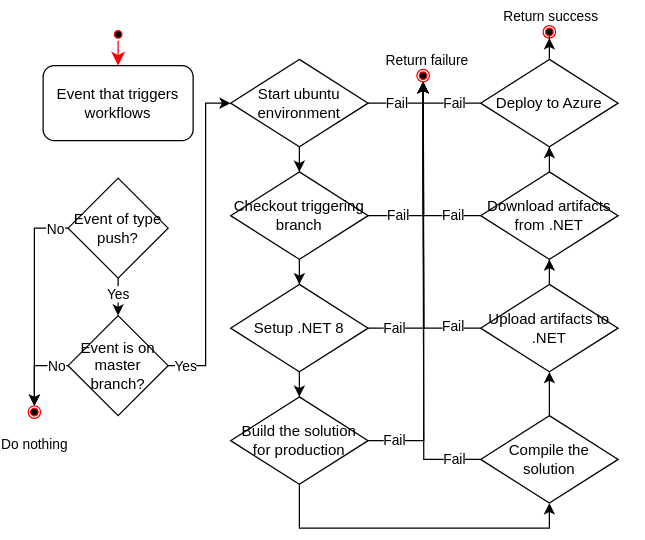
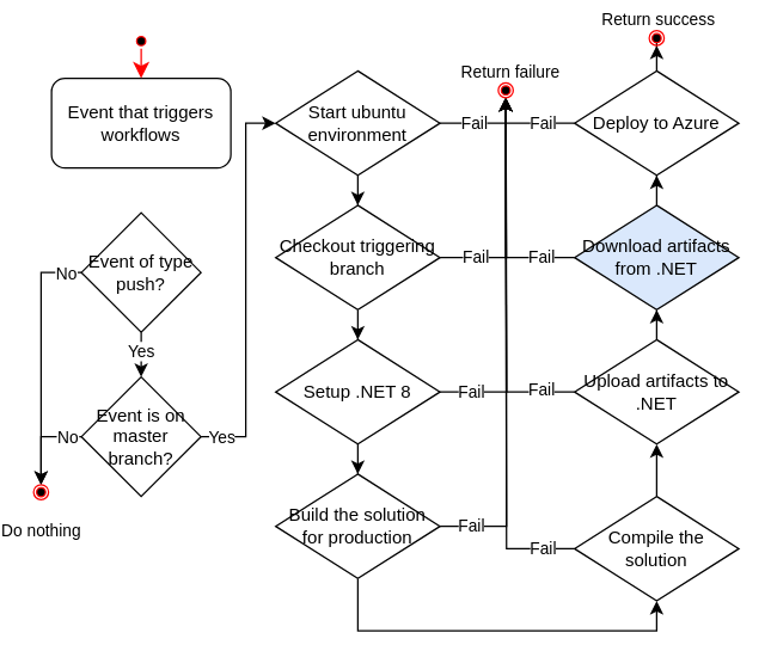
  <mxCell id="0" />
  <mxCell id="1" parent="0" />
  <mxCell id="2" value="&lt;font&gt;Event that triggers workflows&lt;/font&gt;" style="rounded=1;whiteSpace=wrap;html=1;" vertex="1" parent="1"><mxGeometry x="32" y="52" width="120" height="60" as="geometry" /></mxCell>
  <mxCell id="3" style="edgeStyle=orthogonalEdgeStyle;rounded=0;orthogonalLoop=1;jettySize=auto;html=1;entryX=0.5;entryY=0;entryDx=0;entryDy=0;" edge="1" parent="1" source="7" target="52"><mxGeometry relative="1" as="geometry" /></mxCell>
  <mxCell id="4" value="Yes" style="edgeLabel;html=1;align=center;verticalAlign=middle;resizable=0;points=[];" vertex="1" connectable="0" parent="3"><mxGeometry x="0.525" y="1" relative="1" as="geometry"><mxPoint x="-2" y="-6" as="offset" /></mxGeometry></mxCell>
  <mxCell id="5" style="edgeStyle=orthogonalEdgeStyle;rounded=0;orthogonalLoop=1;jettySize=auto;html=1;exitX=0;exitY=0.5;exitDx=0;exitDy=0;entryX=0.5;entryY=0;entryDx=0;entryDy=0;" edge="1" parent="1" source="7" target="42"><mxGeometry relative="1" as="geometry" /></mxCell>
  <mxCell id="6" value="No" style="edgeLabel;html=1;align=center;verticalAlign=middle;resizable=0;points=[];" vertex="1" connectable="0" parent="5"><mxGeometry x="-0.803" relative="1" as="geometry"><mxPoint x="6" as="offset" /></mxGeometry></mxCell>
  <mxCell id="7" value="Event of type push?" style="rhombus;whiteSpace=wrap;html=1;" vertex="1" parent="1"><mxGeometry x="52" y="142" width="80" height="80" as="geometry" /></mxCell>
  <mxCell id="8" style="edgeStyle=orthogonalEdgeStyle;rounded=0;orthogonalLoop=1;jettySize=auto;html=1;" edge="1" parent="1" source="11" target="15"><mxGeometry relative="1" as="geometry" /></mxCell>
  <mxCell id="9" style="edgeStyle=orthogonalEdgeStyle;rounded=0;orthogonalLoop=1;jettySize=auto;html=1;entryX=0.5;entryY=1;entryDx=0;entryDy=0;" edge="1" parent="1" source="11"><mxGeometry relative="1" as="geometry"><mxPoint x="336" y="65" as="targetPoint" /><Array as="points"><mxPoint x="336" y="82" /></Array></mxGeometry></mxCell>
  <mxCell id="10" value="Fail" style="edgeLabel;html=1;align=center;verticalAlign=middle;resizable=0;points=[];" vertex="1" connectable="0" parent="9"><mxGeometry x="-0.318" y="-2" relative="1" as="geometry"><mxPoint x="1" y="-3" as="offset" /></mxGeometry></mxCell>
  <mxCell id="11" value="Start ubuntu environment" style="rhombus;whiteSpace=wrap;html=1;" vertex="1" parent="1"><mxGeometry x="182" y="47" width="110" height="70" as="geometry" /></mxCell>
  <mxCell id="12" style="edgeStyle=orthogonalEdgeStyle;rounded=0;orthogonalLoop=1;jettySize=auto;html=1;" edge="1" parent="1" source="15" target="18"><mxGeometry relative="1" as="geometry" /></mxCell>
  <mxCell id="13" style="edgeStyle=orthogonalEdgeStyle;rounded=0;orthogonalLoop=1;jettySize=auto;html=1;entryX=0.5;entryY=1;entryDx=0;entryDy=0;" edge="1" parent="1" source="15"><mxGeometry relative="1" as="geometry"><mxPoint x="336" y="65" as="targetPoint" /></mxGeometry></mxCell>
  <mxCell id="14" value="Fail" style="edgeLabel;html=1;align=center;verticalAlign=middle;resizable=0;points=[];" vertex="1" connectable="0" parent="13"><mxGeometry x="-0.517" y="2" relative="1" as="geometry"><mxPoint x="-14" y="1" as="offset" /></mxGeometry></mxCell>
  <mxCell id="15" value="Checkout triggering branch" style="rhombus;whiteSpace=wrap;html=1;" vertex="1" parent="1"><mxGeometry x="182" y="137" width="110" height="70" as="geometry" /></mxCell>
  <mxCell id="16" style="edgeStyle=orthogonalEdgeStyle;rounded=0;orthogonalLoop=1;jettySize=auto;html=1;entryX=0.5;entryY=0;entryDx=0;entryDy=0;" edge="1" parent="1" source="18" target="31"><mxGeometry relative="1" as="geometry" /></mxCell>
  <mxCell id="17" style="edgeStyle=orthogonalEdgeStyle;rounded=0;orthogonalLoop=1;jettySize=auto;html=1;entryX=0.5;entryY=1;entryDx=0;entryDy=0;" edge="1" parent="1" source="18"><mxGeometry relative="1" as="geometry"><mxPoint x="336" y="65" as="targetPoint" /></mxGeometry></mxCell>
  <mxCell id="18" value="Setup .NET 8" style="rhombus;whiteSpace=wrap;html=1;" vertex="1" parent="1"><mxGeometry x="182" y="227" width="110" height="70" as="geometry" /></mxCell>
  <mxCell id="19" style="edgeStyle=orthogonalEdgeStyle;rounded=0;orthogonalLoop=1;jettySize=auto;html=1;entryX=0.5;entryY=1;entryDx=0;entryDy=0;" edge="1" parent="1" source="23" target="36"><mxGeometry relative="1" as="geometry" /></mxCell>
  <mxCell id="20" style="edgeStyle=orthogonalEdgeStyle;rounded=0;orthogonalLoop=1;jettySize=auto;html=1;entryX=0.5;entryY=1;entryDx=0;entryDy=0;" edge="1" parent="1" source="23"><mxGeometry relative="1" as="geometry"><mxPoint x="336" y="65" as="targetPoint" /></mxGeometry></mxCell>
  <mxCell id="21" value="Fail" style="edgeLabel;html=1;align=center;verticalAlign=middle;resizable=0;points=[];" vertex="1" connectable="0" parent="20"><mxGeometry x="-0.627" relative="1" as="geometry"><mxPoint x="-25" y="-1" as="offset" /></mxGeometry></mxCell>
  <mxCell id="22" value="Fail" style="edgeLabel;html=1;align=center;verticalAlign=middle;resizable=0;points=[];" vertex="1" connectable="0" parent="20"><mxGeometry x="-0.811" relative="1" as="geometry"><mxPoint y="-2" as="offset" /></mxGeometry></mxCell>
  <mxCell id="23" value="Upload artifacts to .NET" style="rhombus;whiteSpace=wrap;html=1;" vertex="1" parent="1"><mxGeometry x="382" y="227" width="110" height="70" as="geometry" /></mxCell>
  <mxCell id="24" style="edgeStyle=orthogonalEdgeStyle;rounded=0;orthogonalLoop=1;jettySize=auto;html=1;entryX=0.5;entryY=1;entryDx=0;entryDy=0;" edge="1" parent="1" source="27" target="23"><mxGeometry relative="1" as="geometry" /></mxCell>
  <mxCell id="25" style="edgeStyle=orthogonalEdgeStyle;rounded=0;orthogonalLoop=1;jettySize=auto;html=1;" edge="1" parent="1" source="27"><mxGeometry relative="1" as="geometry"><mxPoint x="336" y="65" as="targetPoint" /></mxGeometry></mxCell>
  <mxCell id="26" value="Fail" style="edgeLabel;html=1;align=center;verticalAlign=middle;resizable=0;points=[];" vertex="1" connectable="0" parent="25"><mxGeometry x="-0.821" y="-2" relative="1" as="geometry"><mxPoint x="9" y="1" as="offset" /></mxGeometry></mxCell>
  <mxCell id="27" value="Compile the solution" style="rhombus;whiteSpace=wrap;html=1;" vertex="1" parent="1"><mxGeometry x="382" y="332" width="110" height="70" as="geometry" /></mxCell>
  <mxCell id="28" style="edgeStyle=orthogonalEdgeStyle;rounded=0;orthogonalLoop=1;jettySize=auto;html=1;entryX=0.5;entryY=1;entryDx=0;entryDy=0;exitX=0.5;exitY=1;exitDx=0;exitDy=0;" edge="1" parent="1" source="31" target="27"><mxGeometry relative="1" as="geometry" /></mxCell>
  <mxCell id="29" style="edgeStyle=orthogonalEdgeStyle;rounded=0;orthogonalLoop=1;jettySize=auto;html=1;" edge="1" parent="1" source="31"><mxGeometry relative="1" as="geometry"><mxPoint x="336" y="65" as="targetPoint" /></mxGeometry></mxCell>
  <mxCell id="30" value="Fail" style="edgeLabel;html=1;align=center;verticalAlign=middle;resizable=0;points=[];" vertex="1" connectable="0" parent="29"><mxGeometry x="-0.86" y="-2" relative="1" as="geometry"><mxPoint x="-3" y="-3" as="offset" /></mxGeometry></mxCell>
  <mxCell id="31" value="Build the solution for production" style="rhombus;whiteSpace=wrap;html=1;" vertex="1" parent="1"><mxGeometry x="182" y="317" width="110" height="70" as="geometry" /></mxCell>
  <mxCell id="32" style="edgeStyle=orthogonalEdgeStyle;rounded=0;orthogonalLoop=1;jettySize=auto;html=1;entryX=0.5;entryY=1;entryDx=0;entryDy=0;" edge="1" parent="1" source="36" target="41"><mxGeometry relative="1" as="geometry" /></mxCell>
  <mxCell id="33" style="edgeStyle=orthogonalEdgeStyle;rounded=0;orthogonalLoop=1;jettySize=auto;html=1;exitX=0;exitY=0.5;exitDx=0;exitDy=0;entryX=0.5;entryY=1;entryDx=0;entryDy=0;" edge="1" parent="1" source="36" target="46"><mxGeometry relative="1" as="geometry" /></mxCell>
  <mxCell id="34" value="Fail" style="edgeLabel;html=1;align=center;verticalAlign=middle;resizable=0;points=[];" vertex="1" connectable="0" parent="33"><mxGeometry x="-0.696" y="-1" relative="1" as="geometry"><mxPoint as="offset" /></mxGeometry></mxCell>
  <mxCell id="35" value="Return failure" style="edgeLabel;html=1;align=center;verticalAlign=middle;resizable=0;points=[];" vertex="1" connectable="0" parent="33"><mxGeometry x="0.475" y="1" relative="1" as="geometry"><mxPoint x="3" y="-58" as="offset" /></mxGeometry></mxCell>
- <mxCell id="36" value="Download artifacts from .NET" style="rhombus;whiteSpace=wrap;html=1;" vertex="1" parent="1"><mxGeometry x="382" y="137" width="110" height="70" as="geometry" /></mxCell>
+ <mxCell id="36" value="Download artifacts from .NET" style="rhombus;whiteSpace=wrap;html=1;fillColor=#dae8fc;" vertex="1" parent="1"><mxGeometry x="382" y="137" width="110" height="70" as="geometry" /></mxCell>
  <mxCell id="37" style="edgeStyle=orthogonalEdgeStyle;rounded=0;orthogonalLoop=1;jettySize=auto;html=1;entryX=0.5;entryY=1;entryDx=0;entryDy=0;" edge="1" parent="1" source="41" target="43"><mxGeometry relative="1" as="geometry" /></mxCell>
  <mxCell id="38" value="Return success" style="edgeLabel;html=1;align=center;verticalAlign=middle;resizable=0;points=[];" vertex="1" connectable="0" parent="37"><mxGeometry x="0.619" y="-1" relative="1" as="geometry"><mxPoint x="-1" y="-30" as="offset" /></mxGeometry></mxCell>
  <mxCell id="39" style="edgeStyle=orthogonalEdgeStyle;rounded=0;orthogonalLoop=1;jettySize=auto;html=1;exitX=0;exitY=0.5;exitDx=0;exitDy=0;entryX=0.5;entryY=1;entryDx=0;entryDy=0;" edge="1" parent="1" source="41" target="46"><mxGeometry relative="1" as="geometry"><Array as="points"><mxPoint x="336" y="82" /></Array></mxGeometry></mxCell>
  <mxCell id="40" value="Fail" style="edgeLabel;html=1;align=center;verticalAlign=middle;resizable=0;points=[];" vertex="1" connectable="0" parent="39"><mxGeometry x="-0.332" relative="1" as="geometry"><mxPoint x="-1" y="-1" as="offset" /></mxGeometry></mxCell>
  <mxCell id="41" value="Deploy to Azure" style="rhombus;whiteSpace=wrap;html=1;" vertex="1" parent="1"><mxGeometry x="382" y="47" width="110" height="70" as="geometry" /></mxCell>
  <mxCell id="42" value="" style="ellipse;html=1;shape=endState;fillColor=#000000;strokeColor=#ff0000;" vertex="1" parent="1"><mxGeometry x="20" y="324.15" width="10" height="10" as="geometry" /></mxCell>
  <mxCell id="43" value="" style="ellipse;html=1;shape=endState;fillColor=#000000;strokeColor=#ff0000;" vertex="1" parent="1"><mxGeometry x="432" y="20" width="10" height="10" as="geometry" /></mxCell>
  <mxCell id="44" value="" style="ellipse;html=1;shape=startState;fillColor=#000000;strokeColor=#ff0000;" vertex="1" parent="1"><mxGeometry x="87" y="22" width="10" height="10" as="geometry" /></mxCell>
  <mxCell id="45" value="" style="edgeStyle=orthogonalEdgeStyle;html=1;verticalAlign=bottom;endArrow=classic;endSize=8;strokeColor=#ff0000;rounded=0;endFill=1;" edge="1" parent="1" source="44"><mxGeometry relative="1" as="geometry"><mxPoint x="92" y="52" as="targetPoint" /></mxGeometry></mxCell>
  <mxCell id="46" value="" style="ellipse;html=1;shape=endState;fillColor=#000000;strokeColor=#ff0000;" vertex="1" parent="1"><mxGeometry x="331" y="55" width="10" height="10" as="geometry" /></mxCell>
  <mxCell id="47" style="edgeStyle=orthogonalEdgeStyle;rounded=0;orthogonalLoop=1;jettySize=auto;html=1;exitX=0;exitY=0.5;exitDx=0;exitDy=0;entryX=0.5;entryY=0;entryDx=0;entryDy=0;" edge="1" parent="1" source="52" target="42"><mxGeometry relative="1" as="geometry" /></mxCell>
  <mxCell id="48" value="No" style="edgeLabel;html=1;align=center;verticalAlign=middle;resizable=0;points=[];" vertex="1" connectable="0" parent="47"><mxGeometry x="-0.671" y="1" relative="1" as="geometry"><mxPoint y="-1" as="offset" /></mxGeometry></mxCell>
  <mxCell id="49" value="Do nothing" style="edgeLabel;html=1;align=center;verticalAlign=middle;resizable=0;points=[];" vertex="1" connectable="0" parent="47"><mxGeometry x="0.499" y="1" relative="1" as="geometry"><mxPoint x="-2" y="45" as="offset" /></mxGeometry></mxCell>
  <mxCell id="50" style="edgeStyle=orthogonalEdgeStyle;rounded=0;orthogonalLoop=1;jettySize=auto;html=1;exitX=1;exitY=0.5;exitDx=0;exitDy=0;entryX=0;entryY=0.5;entryDx=0;entryDy=0;" edge="1" parent="1" source="52" target="11"><mxGeometry relative="1" as="geometry"><Array as="points"><mxPoint x="162" y="292" /><mxPoint x="162" y="82" /></Array></mxGeometry></mxCell>
  <mxCell id="51" value="Yes" style="edgeLabel;html=1;align=center;verticalAlign=middle;resizable=0;points=[];" vertex="1" connectable="0" parent="50"><mxGeometry x="-0.901" y="-1" relative="1" as="geometry"><mxPoint y="-1" as="offset" /></mxGeometry></mxCell>
  <mxCell id="52" value="Event is on master branch?" style="rhombus;whiteSpace=wrap;html=1;" vertex="1" parent="1"><mxGeometry x="52" y="252" width="80" height="80" as="geometry" /></mxCell>
